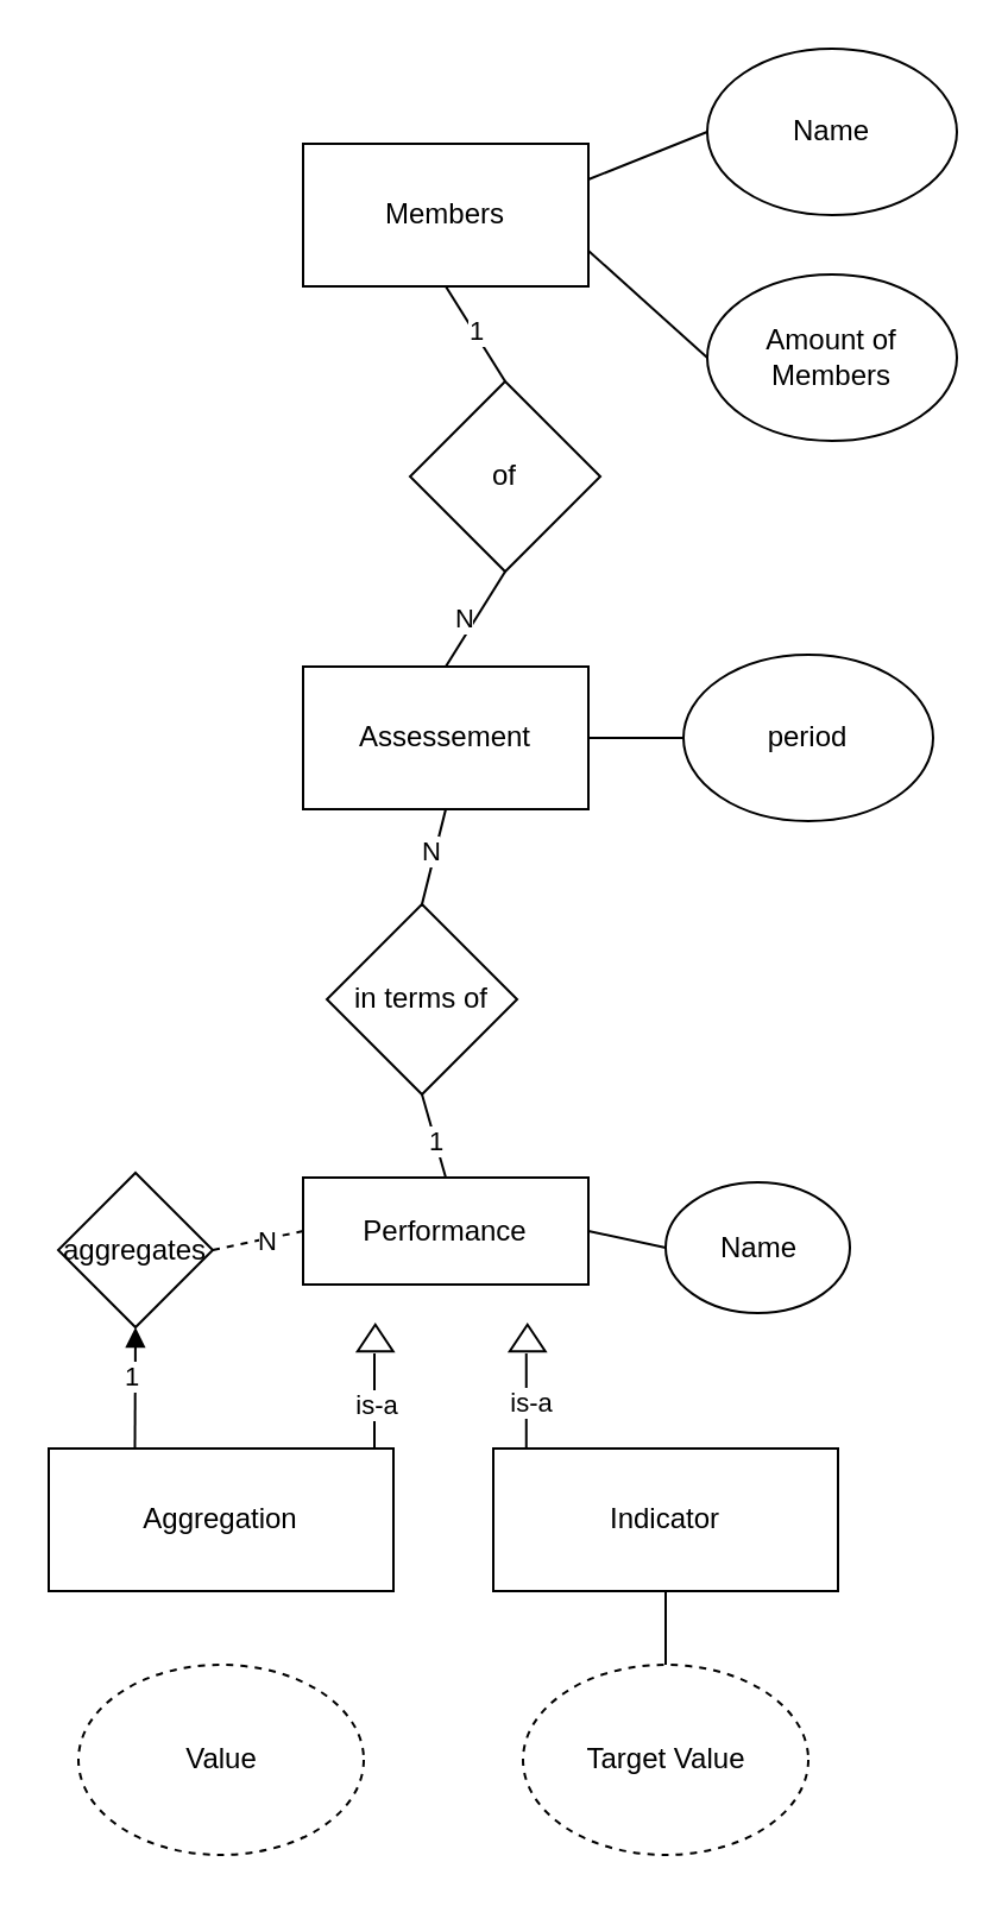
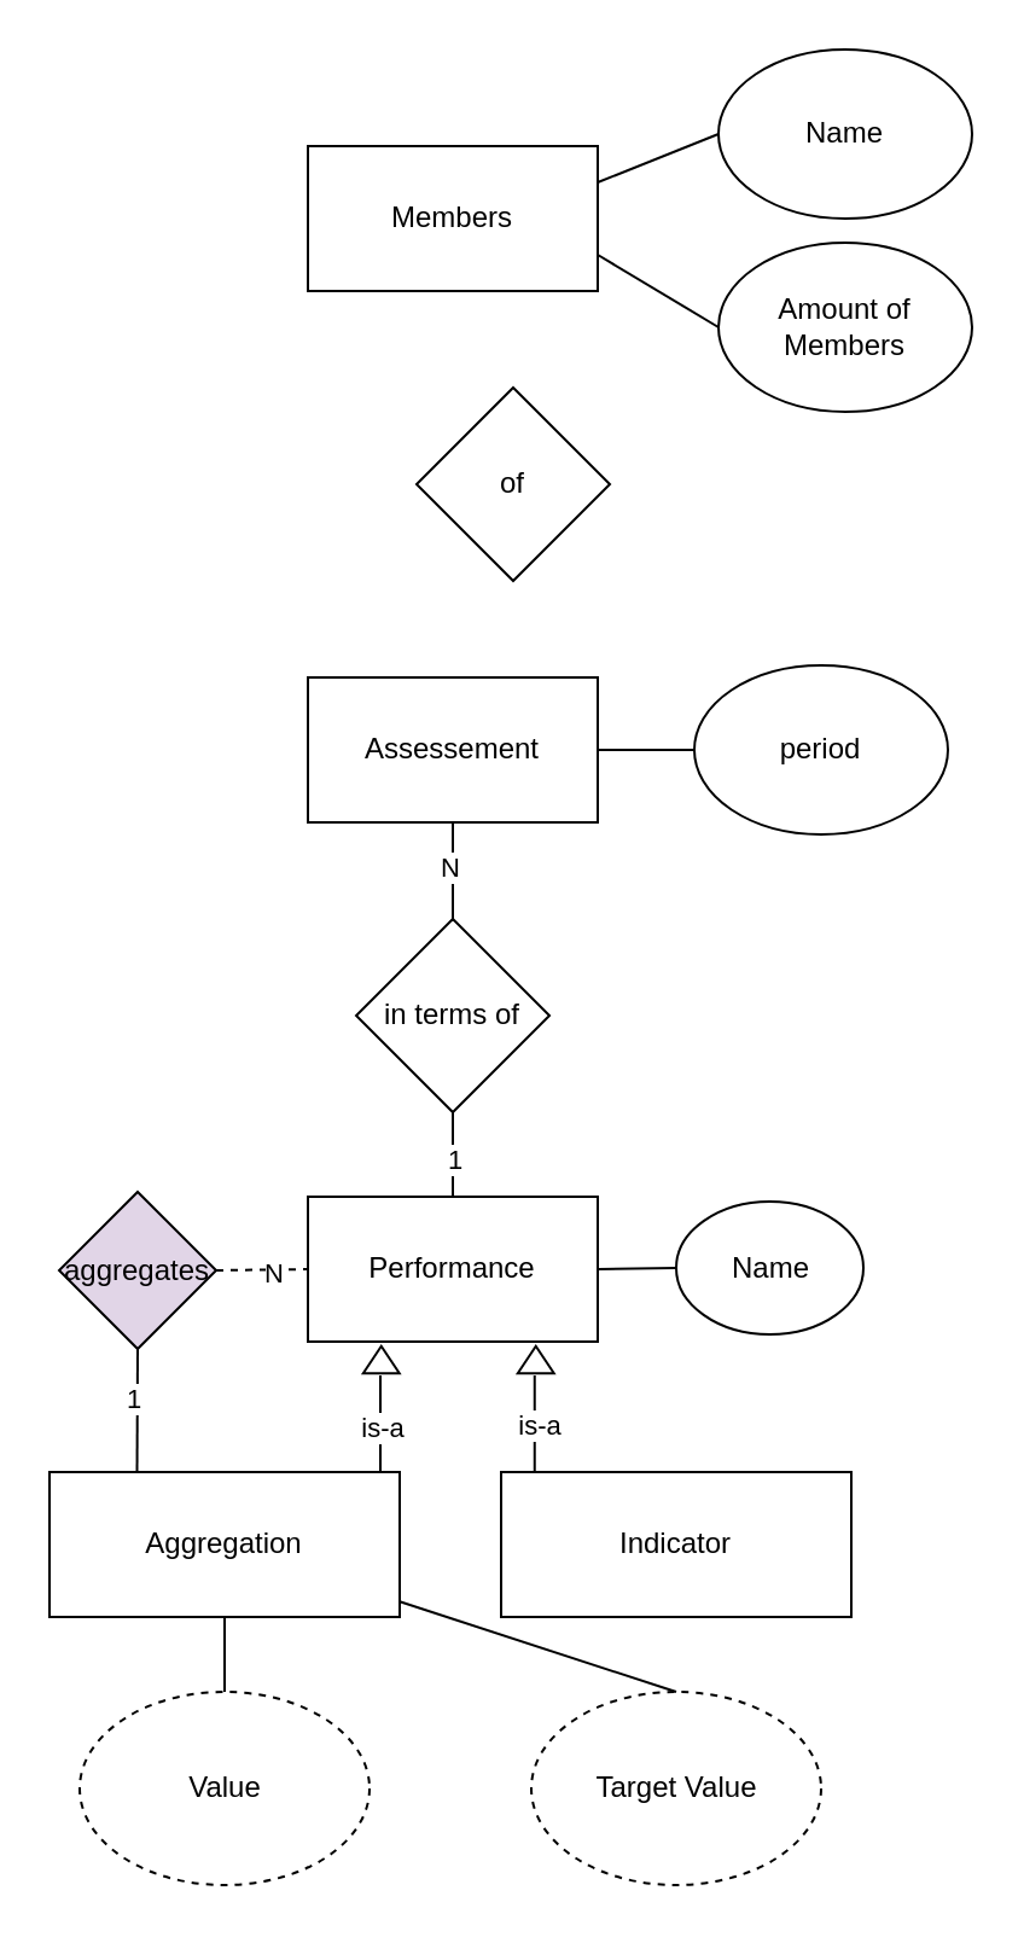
  <mxCell id="0" />
  <mxCell id="1" parent="0" />
  <mxCell id="2" value="Members" style="rounded=0;whiteSpace=wrap;html=1;" parent="1" vertex="1"><mxGeometry x="127" y="60" width="120" height="60" as="geometry" /></mxCell>
  <mxCell id="3" value="of" style="rhombus;whiteSpace=wrap;html=1;" parent="1" vertex="1"><mxGeometry x="172" y="160" width="80" height="80" as="geometry" /></mxCell>
- <mxCell id="4" value="" style="endArrow=none;html=1;rounded=0;entryX=0.5;entryY=1;entryDx=0;entryDy=0;exitX=0.5;exitY=0;exitDx=0;exitDy=0;" parent="1" source="3" target="2" edge="1"><mxGeometry width="50" height="50" relative="1" as="geometry"><mxPoint x="187" y="150" as="sourcePoint" /><mxPoint x="237" y="100" as="targetPoint" /></mxGeometry></mxCell>
- <mxCell id="5" value="1" style="edgeLabel;html=1;align=center;verticalAlign=middle;resizable=0;points=[];" parent="4" vertex="1" connectable="0"><mxGeometry x="-0.033" y="-3" relative="1" as="geometry"><mxPoint x="-3" as="offset" /></mxGeometry></mxCell>
- <mxCell id="6" value="" style="endArrow=none;html=1;rounded=0;entryX=0.5;entryY=1;entryDx=0;entryDy=0;exitX=0.5;exitY=0;exitDx=0;exitDy=0;" parent="1" source="8" target="3" edge="1"><mxGeometry x="-1" y="112" width="50" height="50" relative="1" as="geometry"><mxPoint x="186.5" y="240" as="sourcePoint" /><mxPoint x="186.5" y="190" as="targetPoint" /><mxPoint x="92" y="110" as="offset" /></mxGeometry></mxCell>
- <mxCell id="7" value="N" style="edgeLabel;html=1;align=center;verticalAlign=middle;resizable=0;points=[];" parent="6" vertex="1" connectable="0"><mxGeometry x="-0.36" relative="1" as="geometry"><mxPoint y="-8" as="offset" /></mxGeometry></mxCell>
  <mxCell id="8" value="Assessement" style="rounded=0;whiteSpace=wrap;html=1;" parent="1" vertex="1"><mxGeometry x="127" y="280" width="120" height="60" as="geometry" /></mxCell>
- <mxCell id="9" value="in terms of" style="rhombus;whiteSpace=wrap;html=1;" parent="1" vertex="1"><mxGeometry x="137" y="380" width="80" height="80" as="geometry" /></mxCell>
+ <mxCell id="9" value="in terms of" style="rhombus;whiteSpace=wrap;html=1;" parent="1" vertex="1"><mxGeometry x="147" y="380" width="80" height="80" as="geometry" /></mxCell>
  <mxCell id="10" value="" style="endArrow=none;html=1;rounded=0;entryX=0.5;entryY=1;entryDx=0;entryDy=0;exitX=0.5;exitY=0;exitDx=0;exitDy=0;" parent="1" source="9" target="8" edge="1"><mxGeometry width="50" height="50" relative="1" as="geometry"><mxPoint x="167" y="380" as="sourcePoint" /><mxPoint x="217" y="330" as="targetPoint" /></mxGeometry></mxCell>
  <mxCell id="11" value="N" style="edgeLabel;html=1;align=center;verticalAlign=middle;resizable=0;points=[];" parent="10" vertex="1" connectable="0"><mxGeometry x="0.12" y="2" relative="1" as="geometry"><mxPoint as="offset" /></mxGeometry></mxCell>
- <mxCell id="12" value="Performance" style="rounded=0;whiteSpace=wrap;html=1;" parent="1" vertex="1"><mxGeometry x="127" y="495" width="120" height="45" as="geometry" /></mxCell>
+ <mxCell id="12" value="Performance" style="rounded=0;whiteSpace=wrap;html=1;" parent="1" vertex="1"><mxGeometry x="127" y="495" width="120" height="60" as="geometry" /></mxCell>
  <mxCell id="13" value="" style="endArrow=none;html=1;rounded=0;entryX=0.5;entryY=1;entryDx=0;entryDy=0;exitX=0.5;exitY=0;exitDx=0;exitDy=0;" parent="1" source="12" target="9" edge="1"><mxGeometry width="50" height="50" relative="1" as="geometry"><mxPoint x="77" y="520" as="sourcePoint" /><mxPoint x="127" y="470" as="targetPoint" /></mxGeometry></mxCell>
  <mxCell id="14" value="1" style="edgeLabel;html=1;align=center;verticalAlign=middle;resizable=0;points=[];" parent="13" vertex="1" connectable="0"><mxGeometry x="-0.114" relative="1" as="geometry"><mxPoint as="offset" /></mxGeometry></mxCell>
- <mxCell id="15" value="aggregates" style="rhombus;whiteSpace=wrap;html=1;" parent="1" vertex="1"><mxGeometry x="24" y="493" width="65" height="65" as="geometry" /></mxCell>
+ <mxCell id="15" value="aggregates" style="rhombus;whiteSpace=wrap;html=1;fillColor=#e1d5e7;" parent="1" vertex="1"><mxGeometry x="24" y="493" width="65" height="65" as="geometry" /></mxCell>
  <mxCell id="16" value="Aggregation" style="rounded=0;whiteSpace=wrap;html=1;" parent="1" vertex="1"><mxGeometry x="20" y="609" width="145" height="60" as="geometry" /></mxCell>
- <mxCell id="17" value="" style="endArrow=block;html=1;rounded=0;entryX=0.5;entryY=1;entryDx=0;entryDy=0;exitX=0.25;exitY=0;exitDx=0;exitDy=0;" parent="1" source="16" target="15" edge="1"><mxGeometry width="50" height="50" relative="1" as="geometry"><mxPoint x="34" y="610" as="sourcePoint" /><mxPoint x="84" y="560" as="targetPoint" /></mxGeometry></mxCell>
+ <mxCell id="17" value="" style="endArrow=none;html=1;rounded=0;entryX=0.5;entryY=1;entryDx=0;entryDy=0;exitX=0.25;exitY=0;exitDx=0;exitDy=0;" parent="1" source="16" target="15" edge="1"><mxGeometry width="50" height="50" relative="1" as="geometry"><mxPoint x="34" y="610" as="sourcePoint" /><mxPoint x="84" y="560" as="targetPoint" /></mxGeometry></mxCell>
  <mxCell id="18" value="1" style="edgeLabel;html=1;align=center;verticalAlign=middle;resizable=0;points=[];" parent="17" vertex="1" connectable="0"><mxGeometry x="0.161" y="2" relative="1" as="geometry"><mxPoint as="offset" /></mxGeometry></mxCell>
  <mxCell id="19" value="" style="endArrow=none;html=1;rounded=0;entryX=0;entryY=0.5;entryDx=0;entryDy=0;exitX=1;exitY=0.5;exitDx=0;exitDy=0;dashed=1;" parent="1" source="15" target="12" edge="1"><mxGeometry width="50" height="50" relative="1" as="geometry"><mxPoint x="47" y="570" as="sourcePoint" /><mxPoint x="97" y="520" as="targetPoint" /></mxGeometry></mxCell>
  <mxCell id="20" value="N" style="edgeLabel;html=1;align=center;verticalAlign=middle;resizable=0;points=[];" parent="19" vertex="1" connectable="0"><mxGeometry x="0.2" y="-1" relative="1" as="geometry"><mxPoint as="offset" /></mxGeometry></mxCell>
  <mxCell id="21" value="" style="endArrow=none;html=1;rounded=0;" parent="1" edge="1"><mxGeometry width="50" height="50" relative="1" as="geometry"><mxPoint x="157" y="609" as="sourcePoint" /><mxPoint x="157" y="569" as="targetPoint" /></mxGeometry></mxCell>
  <mxCell id="22" value="is-a" style="edgeLabel;html=1;align=center;verticalAlign=middle;resizable=0;points=[];" parent="21" vertex="1" connectable="0"><mxGeometry x="-0.25" y="2" relative="1" as="geometry"><mxPoint x="2" y="-4" as="offset" /></mxGeometry></mxCell>
  <mxCell id="23" value="" style="triangle;whiteSpace=wrap;html=1;rotation=-90;" parent="1" vertex="1"><mxGeometry x="151.75" y="555" width="11.25" height="15" as="geometry" /></mxCell>
  <mxCell id="24" value="" style="triangle;whiteSpace=wrap;html=1;rotation=-90;" parent="1" vertex="1"><mxGeometry x="215.75" y="555" width="11.25" height="15" as="geometry" /></mxCell>
  <mxCell id="25" value="" style="endArrow=none;html=1;rounded=0;" parent="1" edge="1"><mxGeometry width="50" height="50" relative="1" as="geometry"><mxPoint x="220.88" y="609" as="sourcePoint" /><mxPoint x="220.88" y="569" as="targetPoint" /></mxGeometry></mxCell>
  <mxCell id="26" value="is-a" style="edgeLabel;html=1;align=center;verticalAlign=middle;resizable=0;points=[];" parent="25" vertex="1" connectable="0"><mxGeometry y="-2" relative="1" as="geometry"><mxPoint as="offset" /></mxGeometry></mxCell>
  <mxCell id="27" value="Indicator" style="rounded=0;whiteSpace=wrap;html=1;" parent="1" vertex="1"><mxGeometry x="207" y="609" width="145" height="60" as="geometry" /></mxCell>
  <mxCell id="28" value="Name" style="ellipse;whiteSpace=wrap;html=1;" parent="1" vertex="1"><mxGeometry x="297" y="20" width="105" height="70" as="geometry" /></mxCell>
  <mxCell id="29" value="" style="endArrow=none;html=1;rounded=0;entryX=0;entryY=0.5;entryDx=0;entryDy=0;exitX=1;exitY=0.25;exitDx=0;exitDy=0;" parent="1" source="2" target="28" edge="1"><mxGeometry width="50" height="50" relative="1" as="geometry"><mxPoint x="237" y="80" as="sourcePoint" /><mxPoint x="287" y="30" as="targetPoint" /></mxGeometry></mxCell>
- <mxCell id="30" value="Amount of Members" style="ellipse;whiteSpace=wrap;html=1;" parent="1" vertex="1"><mxGeometry x="297" y="115" width="105" height="70" as="geometry" /></mxCell>
+ <mxCell id="30" value="Amount of Members" style="ellipse;whiteSpace=wrap;html=1;" parent="1" vertex="1"><mxGeometry x="297" y="100" width="105" height="70" as="geometry" /></mxCell>
  <mxCell id="31" value="" style="endArrow=none;html=1;rounded=0;entryX=0;entryY=0.5;entryDx=0;entryDy=0;exitX=1;exitY=0.75;exitDx=0;exitDy=0;" parent="1" source="2" target="30" edge="1"><mxGeometry width="50" height="50" relative="1" as="geometry"><mxPoint x="257" y="85" as="sourcePoint" /><mxPoint x="307" y="65" as="targetPoint" /></mxGeometry></mxCell>
  <mxCell id="32" value="" style="endArrow=none;html=1;rounded=0;entryX=1;entryY=0.5;entryDx=0;entryDy=0;" parent="1" target="8" edge="1"><mxGeometry width="50" height="50" relative="1" as="geometry"><mxPoint x="287" y="310" as="sourcePoint" /><mxPoint x="307" y="145" as="targetPoint" /></mxGeometry></mxCell>
  <mxCell id="33" value="period" style="ellipse;whiteSpace=wrap;html=1;" parent="1" vertex="1"><mxGeometry x="287" y="275" width="105" height="70" as="geometry" /></mxCell>
  <mxCell id="34" value="" style="endArrow=none;html=1;rounded=0;exitX=1;exitY=0.5;exitDx=0;exitDy=0;entryX=0;entryY=0.5;entryDx=0;entryDy=0;" parent="1" source="12" target="35" edge="1"><mxGeometry width="50" height="50" relative="1" as="geometry"><mxPoint x="277" y="550" as="sourcePoint" /><mxPoint x="327" y="520" as="targetPoint" /></mxGeometry></mxCell>
  <mxCell id="35" value="Name" style="ellipse;whiteSpace=wrap;html=1;" parent="1" vertex="1"><mxGeometry x="279.5" y="497" width="77.5" height="55" as="geometry" /></mxCell>
  <mxCell id="36" value="Target Value" style="ellipse;whiteSpace=wrap;html=1;dashed=1;" parent="1" vertex="1"><mxGeometry x="219.5" y="700" width="120" height="80" as="geometry" /></mxCell>
  <mxCell id="37" value="Value" style="ellipse;whiteSpace=wrap;html=1;dashed=1;" parent="1" vertex="1"><mxGeometry x="32.5" y="700" width="120" height="80" as="geometry" /></mxCell>
- <mxCell id="39" value="" style="endArrow=none;html=1;rounded=0;entryX=0.5;entryY=1;entryDx=0;entryDy=0;exitX=0.5;exitY=0;exitDx=0;exitDy=0;" parent="1" source="36" target="27" edge="1"><mxGeometry width="50" height="50" relative="1" as="geometry"><mxPoint x="102.5" y="720" as="sourcePoint" /><mxPoint x="102.5" y="679" as="targetPoint" /></mxGeometry></mxCell>
+ <mxCell id="38" value="" style="endArrow=none;html=1;rounded=0;entryX=0.5;entryY=1;entryDx=0;entryDy=0;exitX=0.5;exitY=0;exitDx=0;exitDy=0;" parent="1" source="37" target="16" edge="1"><mxGeometry width="50" height="50" relative="1" as="geometry"><mxPoint x="66.25" y="619" as="sourcePoint" /><mxPoint x="66.5" y="568" as="targetPoint" /></mxGeometry></mxCell>
+ <mxCell id="39" value="" style="endArrow=none;html=1;rounded=0;exitX=0.5;exitY=0;exitDx=0;exitDy=0;" parent="1" source="36" target="16" edge="1"><mxGeometry width="50" height="50" relative="1" as="geometry"><mxPoint x="102.5" y="720" as="sourcePoint" /><mxPoint x="102.5" y="679" as="targetPoint" /></mxGeometry></mxCell>
